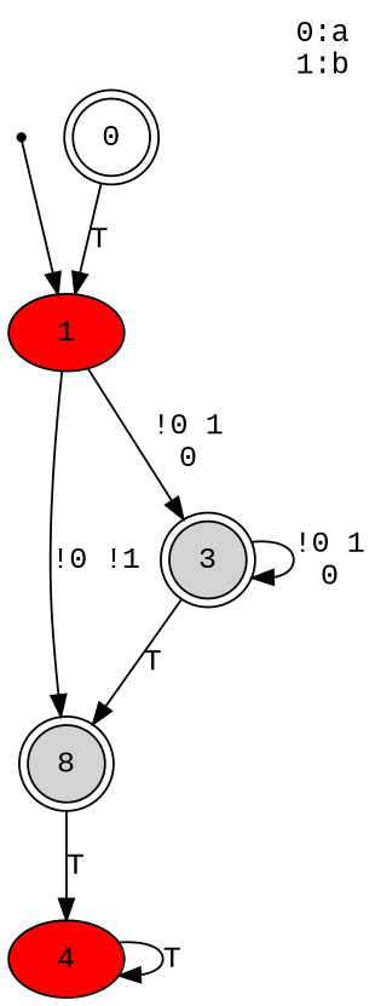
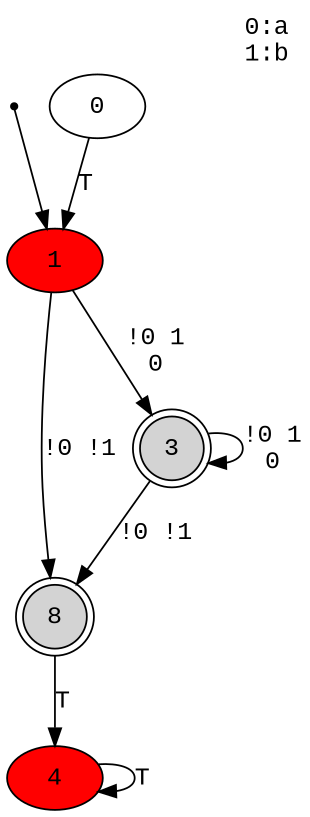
  digraph {
    fontname="Liberation Mono"
    label="0:a\n1:b\n"
    labeljust=r
    labelloc=t
    node [fontname="Liberation Mono" style=filled]
    edge [fontname="Liberation Mono"]
    init [shape=point style=""]
    1 [fillcolor=red]
    n3 [fillcolor=lightgrey label=8 shape=doublecircle]
    3 [fillcolor=lightgrey shape=doublecircle]
-   0 [shape=doublecircle style=""]
+   0 [style=""]
    4 [fillcolor=red]
    init -> 1
    1 -> n3 [label="!0 !1"]
    1 -> 3 [label="!0 1\n0"]
    n3 -> 4 [label=T]
-   3 -> n3 [label=T]
+   3 -> n3 [label="!0 !1"]
    3 -> 3 [label="!0 1\n0"]
    0 -> 1 [label=T]
    4 -> 4 [label=T]
  }
